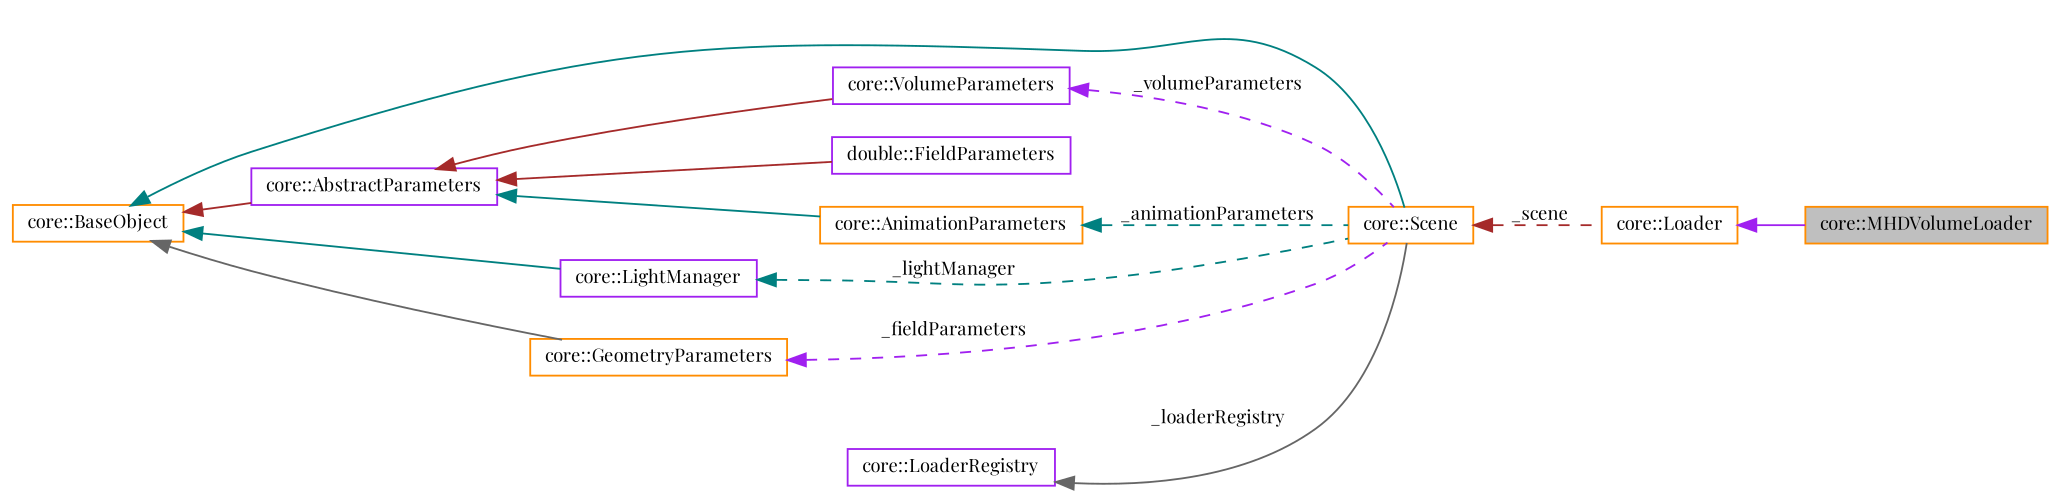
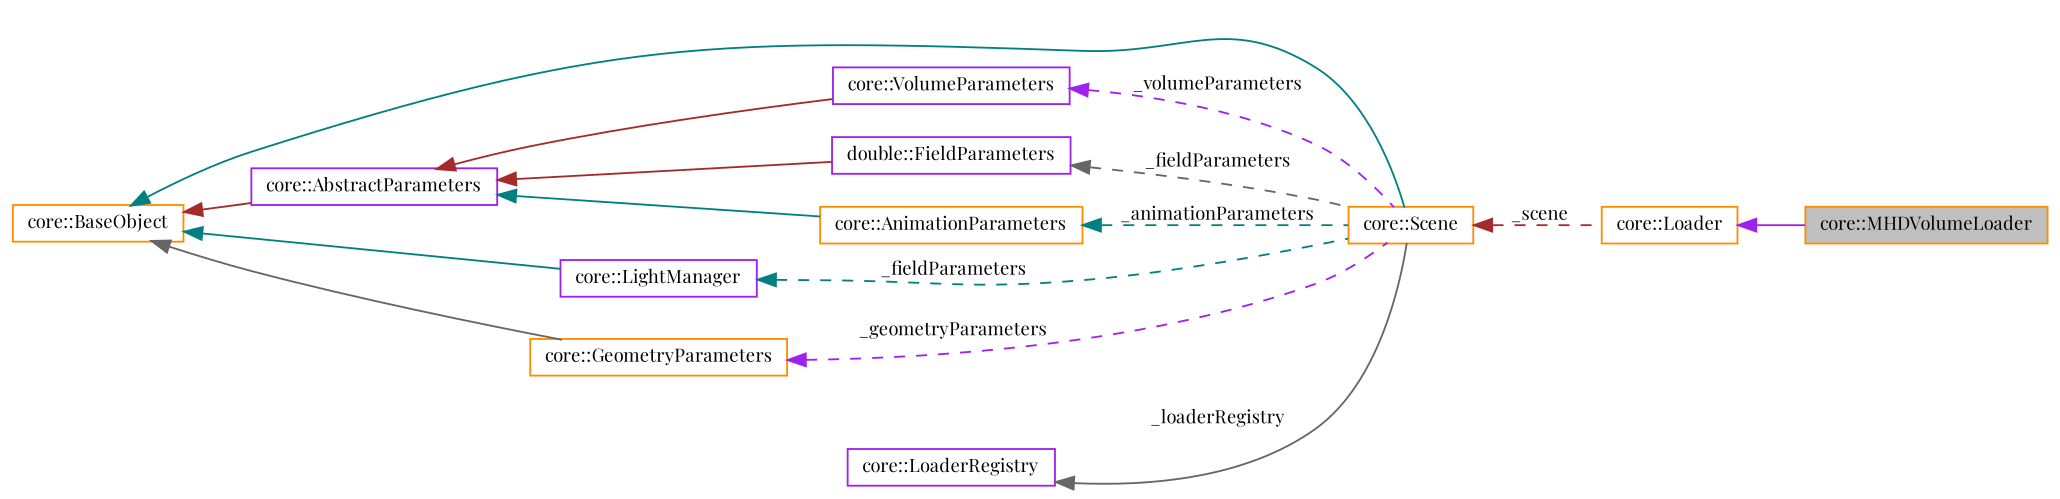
  digraph {
    fontname="Playfair Display"
    rankdir=LR
    node [color=darkorange fillcolor=white fontname="Playfair Display" fontsize=10 shape=record style=filled]
    edge [color=teal dir=back fontname="Playfair Display" fontsize=10 labelfontname=Helvetica labelfontsize=10 style=solid]
    n1 [fillcolor=grey75 fontcolor=black height=0.2 label="core::MHDVolumeLoader" width=0.4]
    n2 [height=0.2 label="core::Loader" width=0.4]
    n3 [height=0.2 label="core::Scene" width=0.4]
    n4 [height=0.2 label="core::BaseObject" width=0.4]
    n5 [color=purple height=0.2 label="core::AbstractParameters" width=0.4]
    n6 [color=purple height=0.2 label="core::LightManager" width=0.4]
    n7 [height=0.2 label="core::GeometryParameters" width=0.4]
    n8 [color=purple height=0.2 label="core::VolumeParameters" width=0.4]
    n9 [color=purple height=0.2 label="double::FieldParameters" width=0.4]
    n10 [height=0.2 label="core::AnimationParameters" width=0.4]
    n11 [color=purple height=0.2 label="core::LoaderRegistry" width=0.4]
    n2 -> n1 [color=purple]
    n3 -> n2 [color=brown label=" _scene" style=dashed]
    n4 -> n3
    n4 -> n5 [color=brown]
    n4 -> n6
    n4 -> n7 [color=gray40]
    n5 -> n8 [color=brown]
    n5 -> n9 [color=brown]
    n5 -> n10
-   n6 -> n3 [label=" _lightManager" style=dashed]
-   n7 -> n3 [color=purple label=" _fieldParameters" style=dashed]
+   n6 -> n3 [label=" _fieldParameters" style=dashed]
+   n7 -> n3 [color=purple label=" _geometryParameters" style=dashed]
    n8 -> n3 [color=purple label=" _volumeParameters" style=dashed]
+   n9 -> n3 [color=gray40 label=" _fieldParameters" style=dashed]
    n10 -> n3 [label=" _animationParameters" style=dashed]
    n11 -> n3 [color=gray40 label=" _loaderRegistry"]
  }
